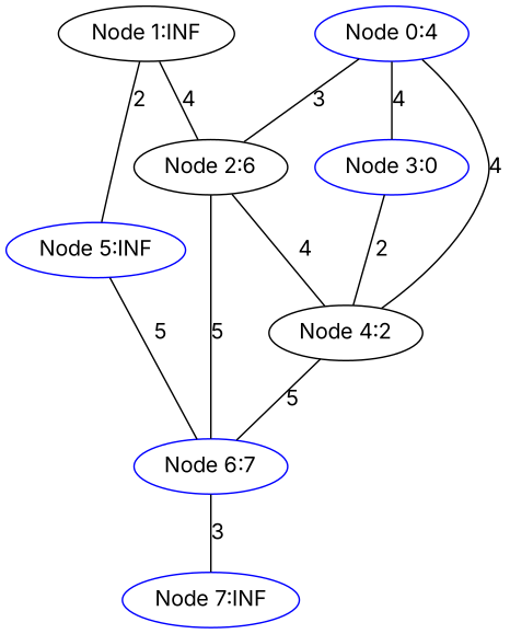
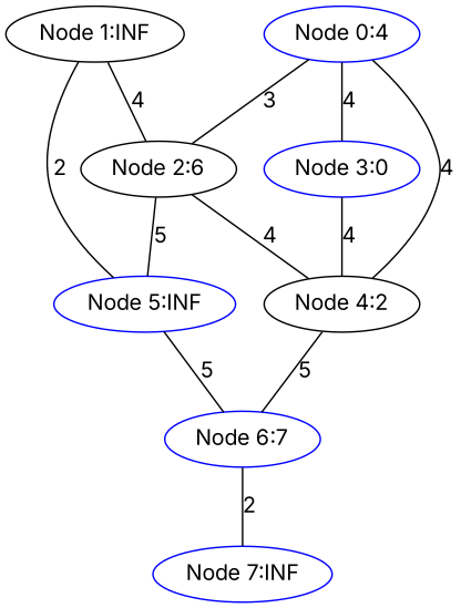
  graph {
    fontname=Inter
    node [color=blue fontname=Inter]
    edge [fontname=Inter]
    "Node 2:6" [color=black]
    "Node 0:4"
    "Node 3:0"
    "Node 4:2" [color=black]
    "Node 5:INF"
    "Node 6:7"
    "Node 7:INF"
    "Node 1:INF" [color=black]
    "Node 2:6" -- "Node 4:2" [label=4]
-   "Node 2:6" -- "Node 6:7" [label=5]
+   "Node 2:6" -- "Node 5:INF" [label=5]
    "Node 0:4" -- "Node 2:6" [label=3]
    "Node 0:4" -- "Node 3:0" [label=4]
    "Node 0:4" -- "Node 4:2" [label=4]
-   "Node 3:0" -- "Node 4:2" [label=2]
+   "Node 3:0" -- "Node 4:2" [label=4]
    "Node 4:2" -- "Node 6:7" [label=5]
    "Node 5:INF" -- "Node 6:7" [label=5]
-   "Node 6:7" -- "Node 7:INF" [label=3]
+   "Node 6:7" -- "Node 7:INF" [label=2]
    "Node 1:INF" -- "Node 2:6" [label=4]
    "Node 1:INF" -- "Node 5:INF" [label=2]
  }
